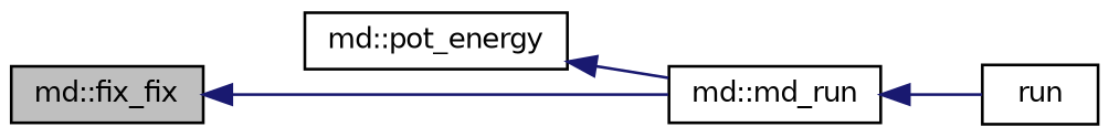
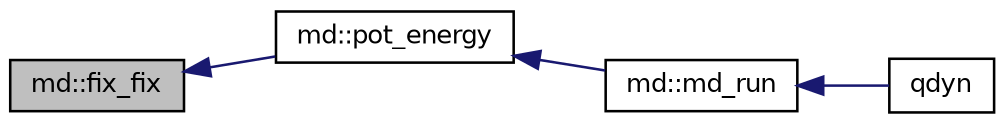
  digraph {
    rankdir=LR
    node [color=black fillcolor=white fontname=Helvetica fontsize=10 shape=record style=filled]
    edge [color=midnightblue dir=back fontname=Helvetica fontsize=10 labelfontname=Helvetica labelfontsize=10 style=solid]
    n1 [fillcolor=grey75 fontcolor=black height=0.2 label="md::fix_fix" width=0.4]
    n2 [height=0.2 label="md::pot_energy" width=0.4]
    n3 [height=0.2 label="md::md_run" width=0.4]
-   n4 [height=0.2 label=run width=0.4]
-   n1 -> n3
+   n4 [height=0.2 label=qdyn width=0.4]
+   n1 -> n2
    n2 -> n3
    n3 -> n4
  }
